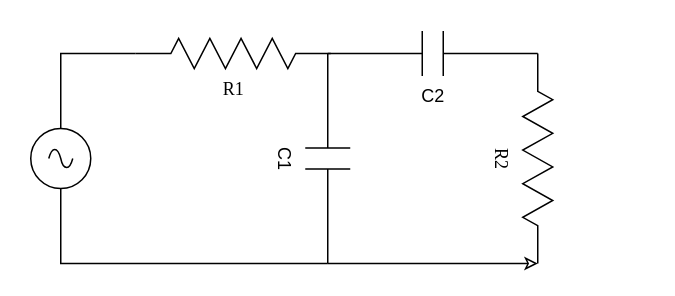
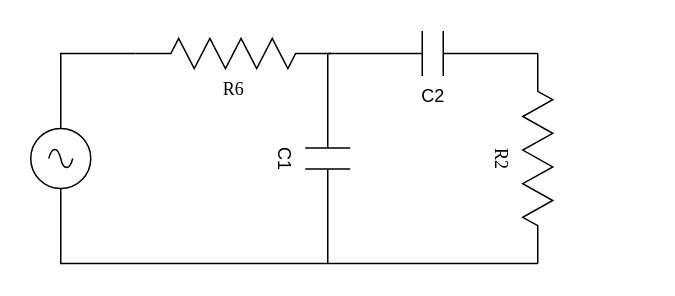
  <mxCell id="0" />
  <mxCell id="1" parent="0" />
- <mxCell id="2" value="R1" style="verticalLabelPosition=bottom;shadow=0;dashed=0;align=center;html=1;verticalAlign=top;strokeWidth=1;shape=mxgraph.electrical.resistors.resistor_2;rounded=1;comic=0;labelBackgroundColor=none;fontFamily=Verdana;fontSize=12" vertex="1" parent="1"><mxGeometry x="90" y="25" width="130" height="20" as="geometry" /></mxCell>
+ <mxCell id="2" value="R6" style="verticalLabelPosition=bottom;shadow=0;dashed=0;align=center;html=1;verticalAlign=top;strokeWidth=1;shape=mxgraph.electrical.resistors.resistor_2;rounded=1;comic=0;labelBackgroundColor=none;fontFamily=Verdana;fontSize=12" vertex="1" parent="1"><mxGeometry x="90" y="25" width="130" height="20" as="geometry" /></mxCell>
  <mxCell id="3" value="R2" style="verticalLabelPosition=bottom;shadow=0;dashed=0;align=center;html=1;verticalAlign=top;strokeWidth=1;shape=mxgraph.electrical.resistors.resistor_2;rounded=1;comic=0;labelBackgroundColor=none;fontFamily=Verdana;fontSize=12;rotation=90;" vertex="1" parent="1"><mxGeometry x="288" y="95" width="140" height="20" as="geometry" /></mxCell>
- <mxCell id="4" style="edgeStyle=orthogonalEdgeStyle;rounded=0;orthogonalLoop=1;jettySize=auto;html=1;exitX=1;exitY=0.5;exitDx=0;exitDy=0;exitPerimeter=0;entryX=1;entryY=0.5;entryDx=0;entryDy=0;entryPerimeter=0;endArrow=classic;endFill=0;" edge="1" parent="1" source="5" target="3"><mxGeometry relative="1" as="geometry"><Array as="points"><mxPoint x="288" y="175" /><mxPoint x="288" y="175" /></Array></mxGeometry></mxCell>
+ <mxCell id="4" style="edgeStyle=orthogonalEdgeStyle;rounded=0;orthogonalLoop=1;jettySize=auto;html=1;exitX=1;exitY=0.5;exitDx=0;exitDy=0;exitPerimeter=0;entryX=1;entryY=0.5;entryDx=0;entryDy=0;entryPerimeter=0;endArrow=none;endFill=0;" edge="1" parent="1" source="5" target="3"><mxGeometry relative="1" as="geometry"><Array as="points"><mxPoint x="288" y="175" /><mxPoint x="288" y="175" /></Array></mxGeometry></mxCell>
  <mxCell id="5" value="C1" style="pointerEvents=1;verticalLabelPosition=bottom;shadow=0;dashed=0;align=center;html=1;verticalAlign=top;shape=mxgraph.electrical.capacitors.capacitor_1;rotation=90;labelPosition=center;" vertex="1" parent="1"><mxGeometry x="148" y="90" width="140" height="30" as="geometry" /></mxCell>
  <mxCell id="6" style="edgeStyle=orthogonalEdgeStyle;rounded=0;orthogonalLoop=1;jettySize=auto;html=1;exitX=0.5;exitY=0;exitDx=0;exitDy=0;exitPerimeter=0;entryX=0;entryY=0.5;entryDx=0;entryDy=0;entryPerimeter=0;endArrow=none;endFill=0;" edge="1" parent="1" source="8" target="2"><mxGeometry relative="1" as="geometry" /></mxCell>
  <mxCell id="7" style="edgeStyle=orthogonalEdgeStyle;rounded=0;orthogonalLoop=1;jettySize=auto;html=1;exitX=0.5;exitY=1;exitDx=0;exitDy=0;exitPerimeter=0;entryX=1;entryY=0.5;entryDx=0;entryDy=0;entryPerimeter=0;endArrow=none;endFill=0;" edge="1" parent="1" source="8" target="5"><mxGeometry relative="1" as="geometry"><Array as="points"><mxPoint x="40" y="175" /></Array></mxGeometry></mxCell>
  <mxCell id="8" value="" style="pointerEvents=1;verticalLabelPosition=bottom;shadow=0;dashed=0;align=center;html=1;verticalAlign=top;shape=mxgraph.electrical.signal_sources.source;aspect=fixed;points=[[0.5,0,0],[1,0.5,0],[0.5,1,0],[0,0.5,0]];elSignalType=ac;" vertex="1" parent="1"><mxGeometry x="20" y="85" width="40" height="40" as="geometry" /></mxCell>
  <mxCell id="9" value="C2" style="pointerEvents=1;verticalLabelPosition=bottom;shadow=0;dashed=0;align=center;html=1;verticalAlign=top;shape=mxgraph.electrical.capacitors.capacitor_1;rotation=0;" vertex="1" parent="1"><mxGeometry x="218" y="20" width="140" height="30" as="geometry" /></mxCell>
